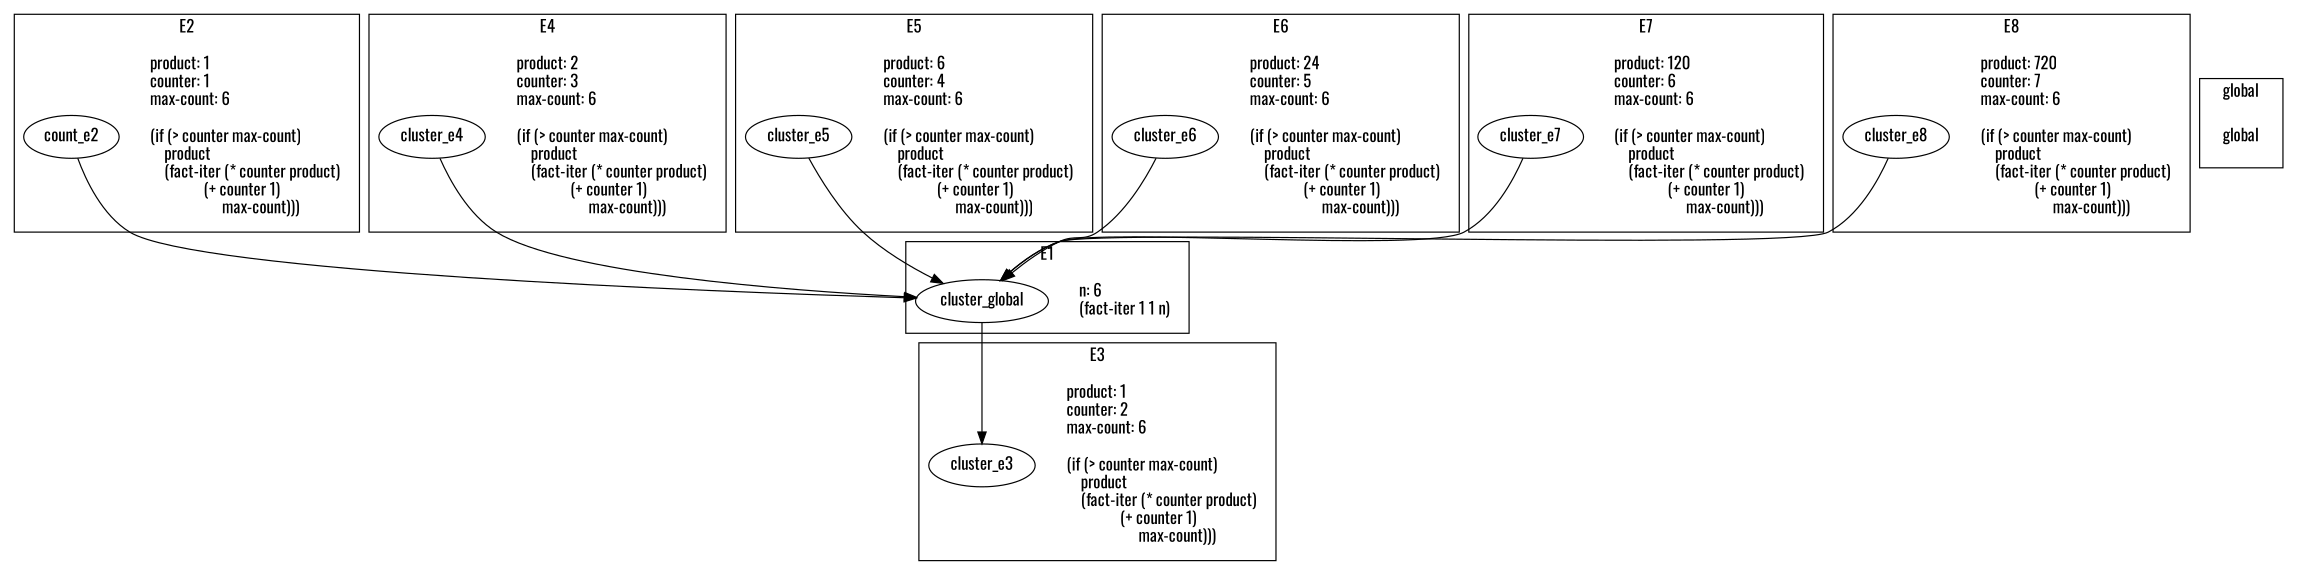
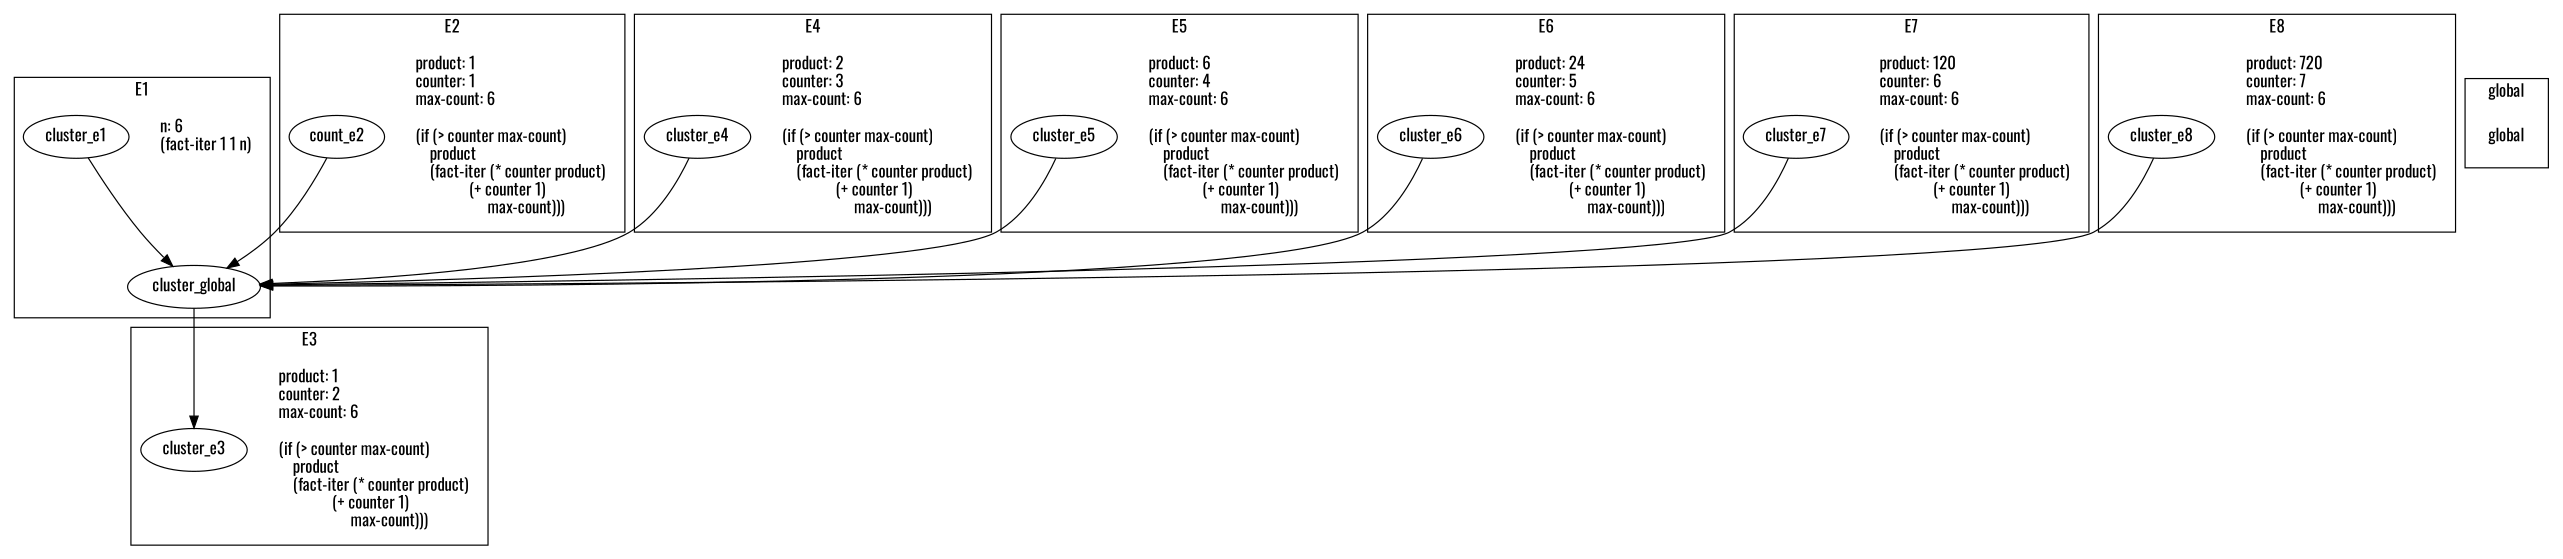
  digraph {
    fontname=Oswald
    splines=true
    node [fontname=Oswald]
    edge [fontname=Oswald]
    n1 [label="n: 6\l(fact-iter 1 1 n)" shape=plaintext]
+   cluster_e1
    cluster_global
    global [shape=plaintext]
    n5 [label="product: 1\lcounter: 1\lmax-count: 6\l\l(if (> counter max-count)\l    product\l    (fact-iter (* counter product)\l               (+ counter 1)\l         max-count)))" shape=plaintext]
    n6 [label=count_e2]
    n7 [label="product: 1\lcounter: 2\lmax-count: 6\l\l(if (> counter max-count)\l    product\l    (fact-iter (* counter product)\l               (+ counter 1)\l         max-count)))" shape=plaintext]
    cluster_e3
    n9 [label="product: 2\lcounter: 3\lmax-count: 6\l\l(if (> counter max-count)\l    product\l    (fact-iter (* counter product)\l               (+ counter 1)\l         max-count)))" shape=plaintext]
    cluster_e4
    n11 [label="product: 6\lcounter: 4\lmax-count: 6\l\l(if (> counter max-count)\l    product\l    (fact-iter (* counter product)\l               (+ counter 1)\l         max-count)))" shape=plaintext]
    cluster_e5
    n13 [label="product: 24\lcounter: 5\lmax-count: 6\l\l(if (> counter max-count)\l    product\l    (fact-iter (* counter product)\l               (+ counter 1)\l         max-count)))" shape=plaintext]
    cluster_e6
    n15 [label="product: 120\lcounter: 6\lmax-count: 6\l\l(if (> counter max-count)\l    product\l    (fact-iter (* counter product)\l               (+ counter 1)\l         max-count)))" shape=plaintext]
    cluster_e7
    n17 [label="product: 720\lcounter: 7\lmax-count: 6\l\l(if (> counter max-count)\l    product\l    (fact-iter (* counter product)\l               (+ counter 1)\l         max-count)))" shape=plaintext]
    cluster_e8
    subgraph cluster_1 {
      label=E1
      n1
+     cluster_e1
      cluster_global
    }
    subgraph cluster_2 {
      label=global
      global
    }
    subgraph cluster_3 {
      label=E2
      n5
      n6
    }
    subgraph cluster_4 {
      label=E3
      n7
      cluster_e3
    }
    subgraph cluster_5 {
      label=E4
      n9
      cluster_e4
    }
    subgraph cluster_6 {
      label=E5
      n11
      cluster_e5
    }
    subgraph cluster_7 {
      label=E6
      n13
      cluster_e6
    }
    subgraph cluster_8 {
      label=E7
      n15
      cluster_e7
    }
    subgraph cluster_9 {
      label=E8
      n17
      cluster_e8
    }
+   cluster_e1 -> cluster_global
    cluster_global -> cluster_e3
    n6 -> cluster_global
    cluster_e4 -> cluster_global
    cluster_e5 -> cluster_global
    cluster_e6 -> cluster_global
    cluster_e7 -> cluster_global
    cluster_e8 -> cluster_global
  }
